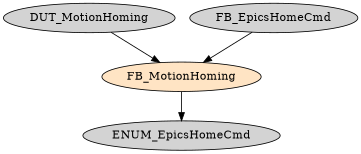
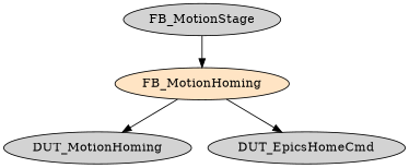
  digraph {
    node [style=filled]
    FB_MotionHoming [fillcolor=bisque]
    n2 [label=DUT_MotionHoming]
-   ENUM_EpicsHomeCmd
-   FB_MotionStage [label=FB_EpicsHomeCmd]
-   n2 -> FB_MotionHoming
+   ENUM_EpicsHomeCmd [label=DUT_EpicsHomeCmd]
+   FB_MotionStage
+   FB_MotionHoming -> n2
    FB_MotionHoming -> ENUM_EpicsHomeCmd
    FB_MotionStage -> FB_MotionHoming
  }
